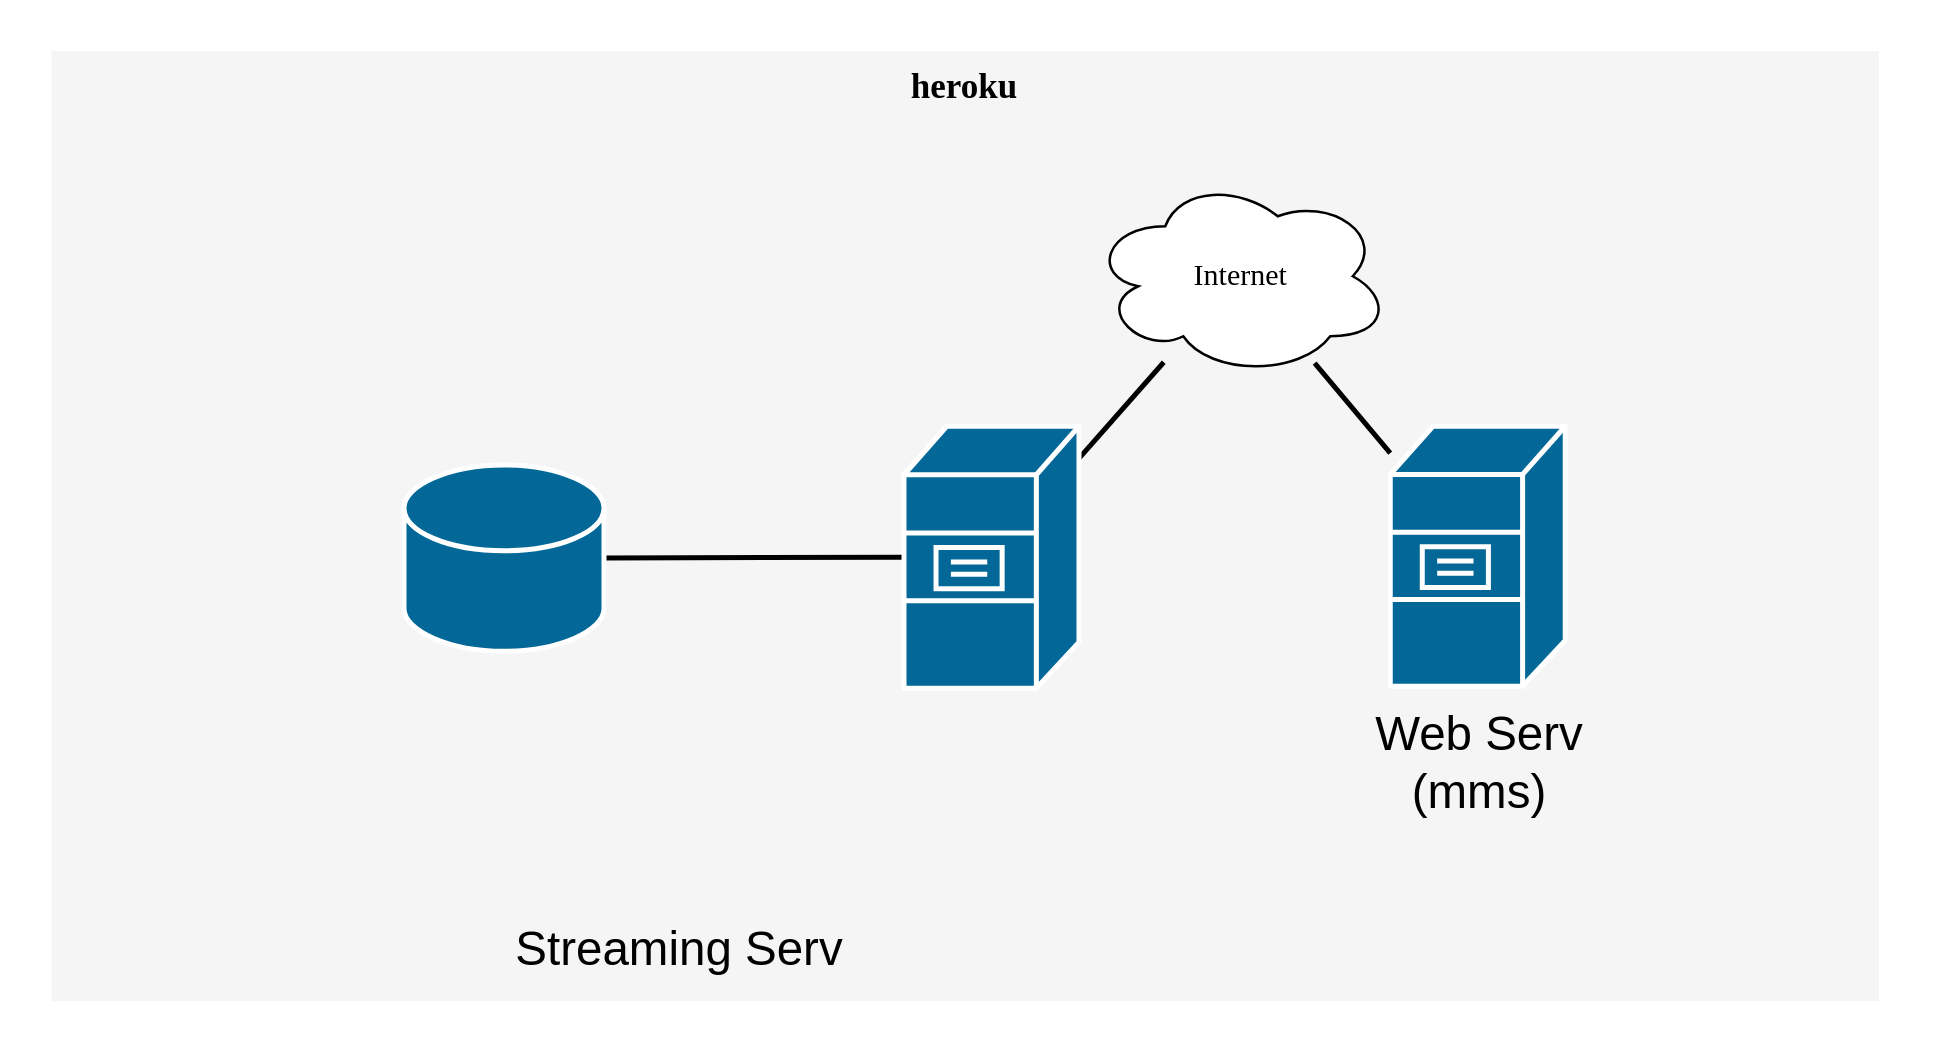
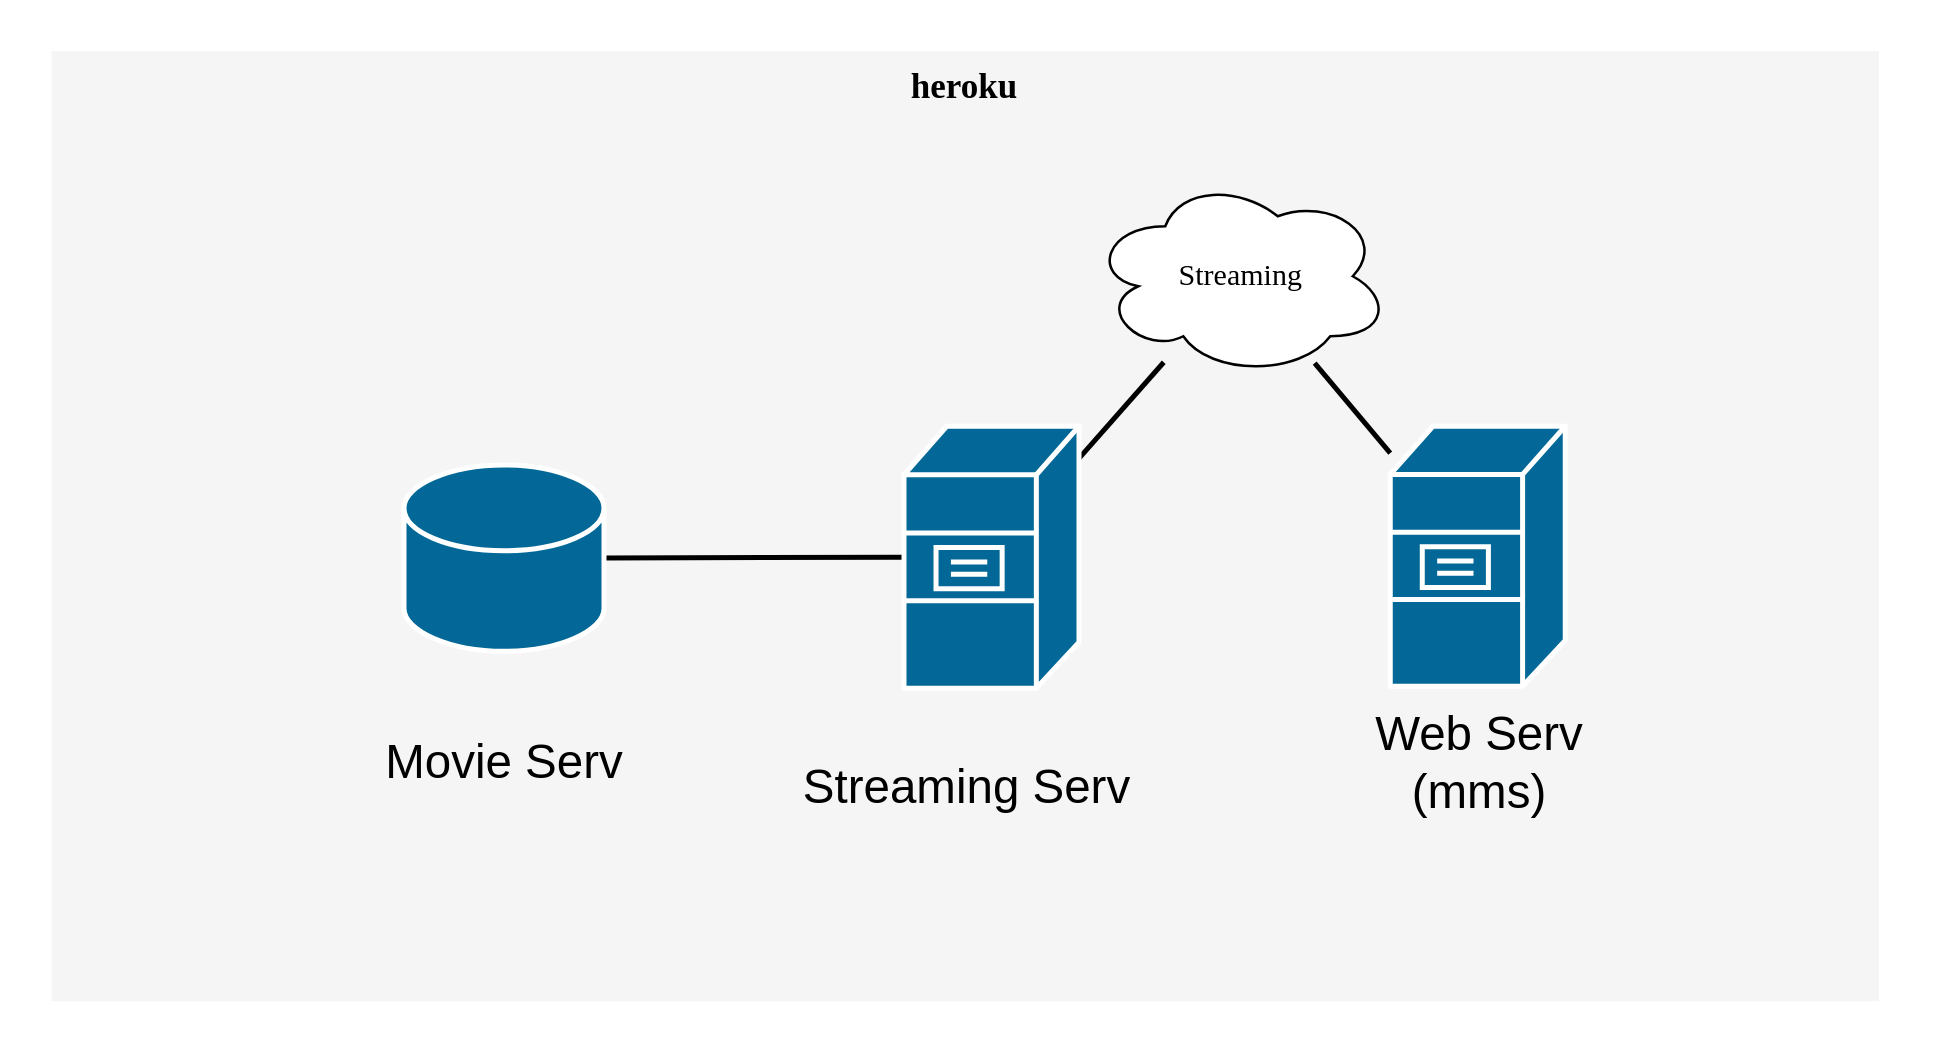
  <mxCell id="0" />
  <mxCell id="1" parent="0" />
  <mxCell id="2" value="heroku" style="whiteSpace=wrap;html=1;rounded=0;shadow=0;comic=0;strokeWidth=1;fontFamily=Verdana;fontSize=14;fillColor=#f5f5f5;strokeColor=none;verticalAlign=top;fontStyle=1" parent="1" vertex="1"><mxGeometry width="731" height="380" as="geometry" x="20" y="20" /></mxCell>
  <mxCell id="3" style="edgeStyle=none;html=1;labelBackgroundColor=none;startFill=0;endArrow=none;endFill=0;strokeWidth=2;fontFamily=Verdana;fontSize=12;" parent="1" source="8" target="10" edge="1"><mxGeometry relative="1" as="geometry"><mxPoint x="221" y="260" as="sourcePoint" /><mxPoint x="377" y="260" as="targetPoint" /></mxGeometry></mxCell>
  <mxCell id="4" style="edgeStyle=none;html=1;labelBackgroundColor=none;startFill=0;endArrow=none;endFill=0;strokeWidth=2;fontFamily=Verdana;fontSize=12;" parent="1" source="5" target="10" edge="1"><mxGeometry relative="1" as="geometry"><mxPoint x="555.5" y="220" as="sourcePoint" /><mxPoint x="381.5" y="220" as="targetPoint" /></mxGeometry></mxCell>
- <mxCell id="5" value="Internet" style="ellipse;shape=cloud;whiteSpace=wrap;html=1;rounded=0;shadow=0;comic=0;strokeWidth=1;fontFamily=Verdana;fontSize=12;" parent="1" vertex="1"><mxGeometry x="435.5" y="70" width="120" height="80" as="geometry" /></mxCell>
+ <mxCell id="5" value="Streaming" style="ellipse;shape=cloud;whiteSpace=wrap;html=1;rounded=0;shadow=0;comic=0;strokeWidth=1;fontFamily=Verdana;fontSize=12;" parent="1" vertex="1"><mxGeometry x="435.5" y="70" width="120" height="80" as="geometry" /></mxCell>
  <mxCell id="6" value="" style="shape=mxgraph.cisco.servers.file_server;sketch=0;html=1;pointerEvents=1;dashed=0;fillColor=#036897;strokeColor=#ffffff;strokeWidth=2;verticalLabelPosition=bottom;verticalAlign=top;align=center;outlineConnect=0;" parent="1" vertex="1"><mxGeometry x="555.5" y="170" width="70" height="104" as="geometry" /></mxCell>
  <mxCell id="7" value="Web Serv&lt;br style=&quot;font-size: 19px;&quot;&gt;(mms)" style="text;html=1;resizable=0;autosize=1;align=center;verticalAlign=middle;points=[];fillColor=none;strokeColor=none;rounded=0;fontSize=19;" parent="1" vertex="1"><mxGeometry x="540.5" y="280" width="100" height="50" as="geometry" /></mxCell>
  <mxCell id="8" value="" style="shape=mxgraph.cisco.storage.relational_database;sketch=0;html=1;pointerEvents=1;dashed=0;fillColor=#036897;strokeColor=#ffffff;strokeWidth=2;verticalLabelPosition=bottom;verticalAlign=top;align=center;outlineConnect=0;fontSize=19;" parent="1" vertex="1"><mxGeometry x="161" y="185.5" width="80" height="74.5" as="geometry" /></mxCell>
+ <mxCell id="9" value="Movie Serv" style="text;html=1;resizable=0;autosize=1;align=center;verticalAlign=middle;points=[];fillColor=none;strokeColor=none;rounded=0;fontSize=19;" parent="1" vertex="1"><mxGeometry x="146" y="290" width="110" height="30" as="geometry" /></mxCell>
  <mxCell id="10" value="" style="shape=mxgraph.cisco.servers.file_server;sketch=0;html=1;pointerEvents=1;dashed=0;fillColor=#036897;strokeColor=#ffffff;strokeWidth=2;verticalLabelPosition=bottom;verticalAlign=top;align=center;outlineConnect=0;" parent="1" vertex="1"><mxGeometry x="361" y="170" width="70" height="104.75" as="geometry" /></mxCell>
- <mxCell id="11" value="Streaming Serv" style="text;html=1;resizable=0;autosize=1;align=center;verticalAlign=middle;points=[];fillColor=none;strokeColor=none;rounded=0;fontSize=19;" parent="1" vertex="1"><mxGeometry x="196" y="365" width="150" height="30" as="geometry" /></mxCell>
+ <mxCell id="11" value="Streaming Serv" style="text;html=1;resizable=0;autosize=1;align=center;verticalAlign=middle;points=[];fillColor=none;strokeColor=none;rounded=0;fontSize=19;" parent="1" vertex="1"><mxGeometry x="311" y="300" width="150" height="30" as="geometry" /></mxCell>
  <mxCell id="12" style="edgeStyle=none;html=1;labelBackgroundColor=none;startFill=0;endArrow=none;endFill=0;strokeWidth=2;fontFamily=Verdana;fontSize=12;" parent="1" source="5" target="6" edge="1"><mxGeometry relative="1" as="geometry"><mxPoint x="474.912" y="154.412" as="sourcePoint" /><mxPoint x="441" y="192.846" as="targetPoint" /></mxGeometry></mxCell>
